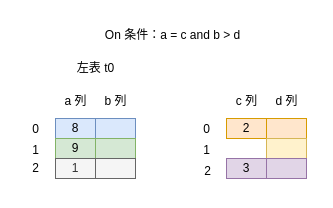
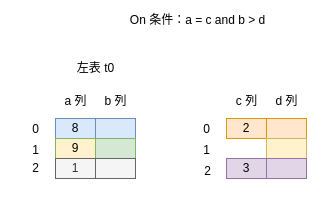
  <mxCell id="0" />
  <mxCell id="1" parent="0" />
  <mxCell id="2" value="8" style="rounded=0;whiteSpace=wrap;html=1;fillColor=#dae8fc;strokeColor=#6c8ebf;" parent="1" vertex="1"><mxGeometry x="55" y="118" width="40" height="20" as="geometry" /></mxCell>
  <mxCell id="3" value="" style="rounded=0;whiteSpace=wrap;html=1;fillColor=#dae8fc;strokeColor=#6c8ebf;" parent="1" vertex="1"><mxGeometry x="95" y="118" width="40" height="20" as="geometry" /></mxCell>
- <mxCell id="4" value="9" style="rounded=0;whiteSpace=wrap;html=1;fillColor=#d5e8d4;strokeColor=#82b366;" parent="1" vertex="1"><mxGeometry x="55" y="138" width="40" height="20" as="geometry" /></mxCell>
+ <mxCell id="4" value="9" style="rounded=0;whiteSpace=wrap;html=1;fillColor=#fff2cc;strokeColor=#82b366;" parent="1" vertex="1"><mxGeometry x="55" y="138" width="40" height="20" as="geometry" /></mxCell>
  <mxCell id="5" value="" style="rounded=0;whiteSpace=wrap;html=1;fillColor=#d5e8d4;strokeColor=#82b366;" parent="1" vertex="1"><mxGeometry x="95" y="138" width="40" height="20" as="geometry" /></mxCell>
  <mxCell id="6" value="2" style="rounded=0;whiteSpace=wrap;html=1;fillColor=#ffe6cc;strokeColor=#d79b00;" parent="1" vertex="1"><mxGeometry x="226" y="118" width="40" height="20" as="geometry" /></mxCell>
  <mxCell id="7" value="" style="rounded=0;whiteSpace=wrap;html=1;fillColor=#ffe6cc;strokeColor=#d79b00;" parent="1" vertex="1"><mxGeometry x="266" y="118" width="40" height="20" as="geometry" /></mxCell>
  <mxCell id="8" value="" style="rounded=0;whiteSpace=wrap;html=1;fillColor=#fff2cc;strokeColor=#d6b656;" parent="1" vertex="1"><mxGeometry x="266" y="138" width="40" height="20" as="geometry" /></mxCell>
  <mxCell id="9" value="3" style="rounded=0;whiteSpace=wrap;html=1;fillColor=#e1d5e7;strokeColor=#9673a6;" parent="1" vertex="1"><mxGeometry x="226" y="158" width="40" height="20" as="geometry" /></mxCell>
  <mxCell id="10" value="" style="rounded=0;whiteSpace=wrap;html=1;fillColor=#e1d5e7;strokeColor=#9673a6;" parent="1" vertex="1"><mxGeometry x="266" y="158" width="40" height="20" as="geometry" /></mxCell>
  <mxCell id="11" value="左表 t0" style="text;html=1;align=center;verticalAlign=middle;resizable=0;points=[];autosize=1;strokeColor=none;fillColor=none;" parent="1" vertex="1"><mxGeometry x="65" y="53" width="60" height="30" as="geometry" /></mxCell>
  <mxCell id="12" value="0" style="text;html=1;align=center;verticalAlign=middle;resizable=0;points=[];autosize=1;strokeColor=none;fillColor=none;" parent="1" vertex="1"><mxGeometry x="20" y="114" width="30" height="30" as="geometry" /></mxCell>
  <mxCell id="13" value="1" style="text;html=1;align=center;verticalAlign=middle;resizable=0;points=[];autosize=1;strokeColor=none;fillColor=none;" parent="1" vertex="1"><mxGeometry x="20" y="135" width="30" height="30" as="geometry" /></mxCell>
  <mxCell id="14" value="0" style="text;html=1;align=center;verticalAlign=middle;resizable=0;points=[];autosize=1;strokeColor=none;fillColor=none;" parent="1" vertex="1"><mxGeometry x="191" y="114" width="30" height="30" as="geometry" /></mxCell>
  <mxCell id="15" value="1" style="text;html=1;align=center;verticalAlign=middle;resizable=0;points=[];autosize=1;strokeColor=none;fillColor=none;" parent="1" vertex="1"><mxGeometry x="191" y="135" width="30" height="30" as="geometry" /></mxCell>
  <mxCell id="16" value="2" style="text;html=1;align=center;verticalAlign=middle;resizable=0;points=[];autosize=1;strokeColor=none;fillColor=none;" parent="1" vertex="1"><mxGeometry x="192" y="156" width="30" height="30" as="geometry" /></mxCell>
  <mxCell id="17" value="a 列" style="text;html=1;align=center;verticalAlign=middle;resizable=0;points=[];autosize=1;strokeColor=none;fillColor=none;" parent="1" vertex="1"><mxGeometry x="50" y="86" width="50" height="30" as="geometry" /></mxCell>
  <mxCell id="18" value="b 列" style="text;html=1;align=center;verticalAlign=middle;resizable=0;points=[];autosize=1;strokeColor=none;fillColor=none;" parent="1" vertex="1"><mxGeometry x="90" y="86" width="50" height="30" as="geometry" /></mxCell>
  <mxCell id="19" value="c 列" style="text;html=1;align=center;verticalAlign=middle;resizable=0;points=[];autosize=1;strokeColor=none;fillColor=none;" parent="1" vertex="1"><mxGeometry x="226" y="86" width="40" height="30" as="geometry" /></mxCell>
  <mxCell id="20" value="d 列" style="text;html=1;align=center;verticalAlign=middle;resizable=0;points=[];autosize=1;strokeColor=none;fillColor=none;" parent="1" vertex="1"><mxGeometry x="261" y="86" width="50" height="30" as="geometry" /></mxCell>
- <mxCell id="21" value="On 条件：a = c and b &amp;gt; d" style="text;html=1;align=center;verticalAlign=middle;resizable=0;points=[];autosize=1;strokeColor=none;fillColor=none;" parent="1" vertex="1"><mxGeometry x="92" y="20" width="160" height="30" as="geometry" /></mxCell>
+ <mxCell id="21" value="On 条件：a = c and b &amp;gt; d" style="text;html=1;align=center;verticalAlign=middle;resizable=0;points=[];autosize=1;strokeColor=none;fillColor=none;" parent="1" vertex="1"><mxGeometry x="117" y="5" width="160" height="30" as="geometry" /></mxCell>
  <mxCell id="22" value="1" style="rounded=0;whiteSpace=wrap;html=1;fillColor=#f5f5f5;strokeColor=#666666;fontColor=#333333;" parent="1" vertex="1"><mxGeometry x="55" y="158" width="40" height="20" as="geometry" /></mxCell>
  <mxCell id="23" value="" style="rounded=0;whiteSpace=wrap;html=1;fillColor=#f5f5f5;strokeColor=#666666;fontColor=#333333;" parent="1" vertex="1"><mxGeometry x="95" y="158" width="40" height="20" as="geometry" /></mxCell>
  <mxCell id="24" value="2" style="text;html=1;align=center;verticalAlign=middle;resizable=0;points=[];autosize=1;strokeColor=none;fillColor=none;" parent="1" vertex="1"><mxGeometry x="20" y="153" width="30" height="30" as="geometry" /></mxCell>
